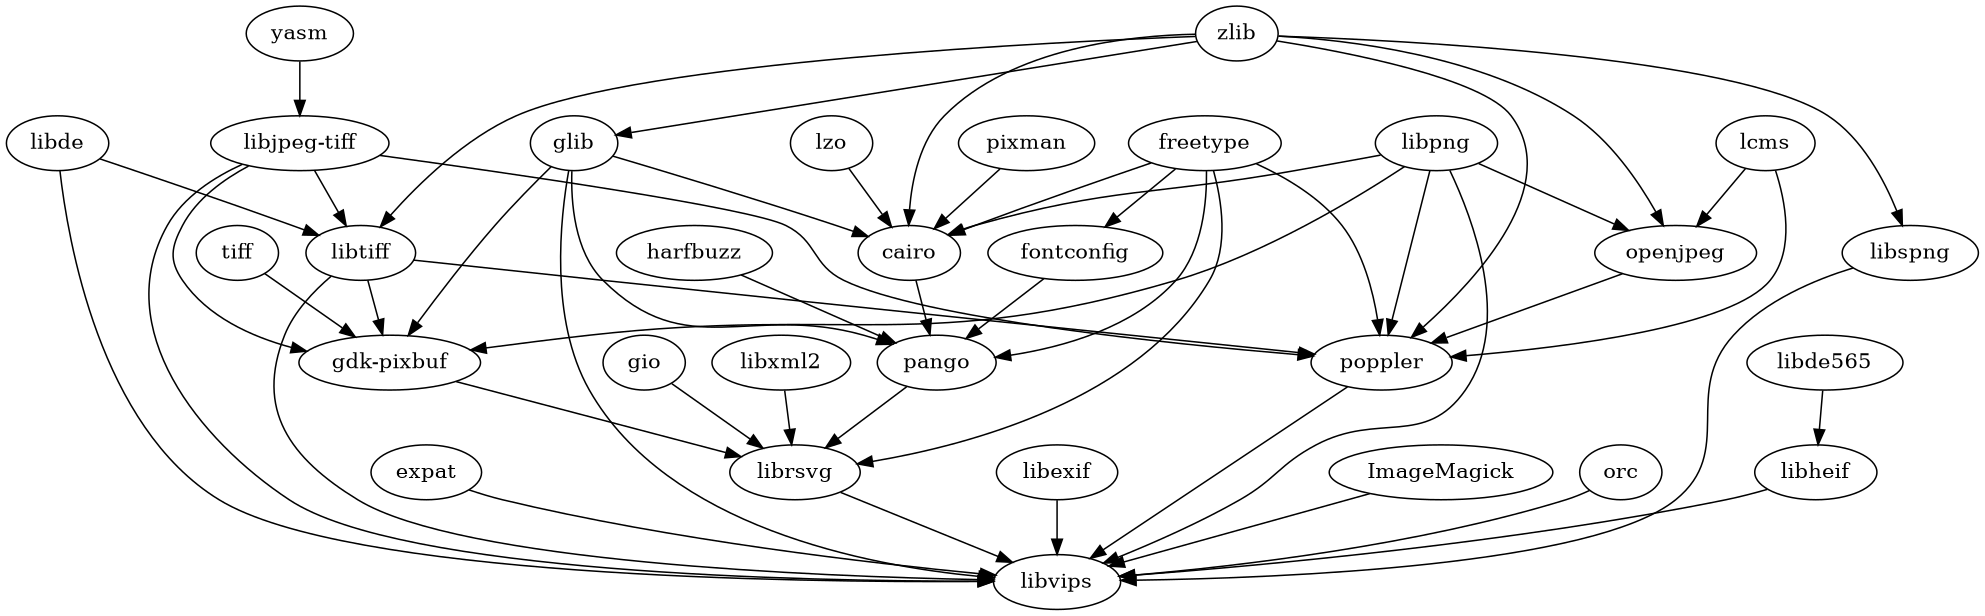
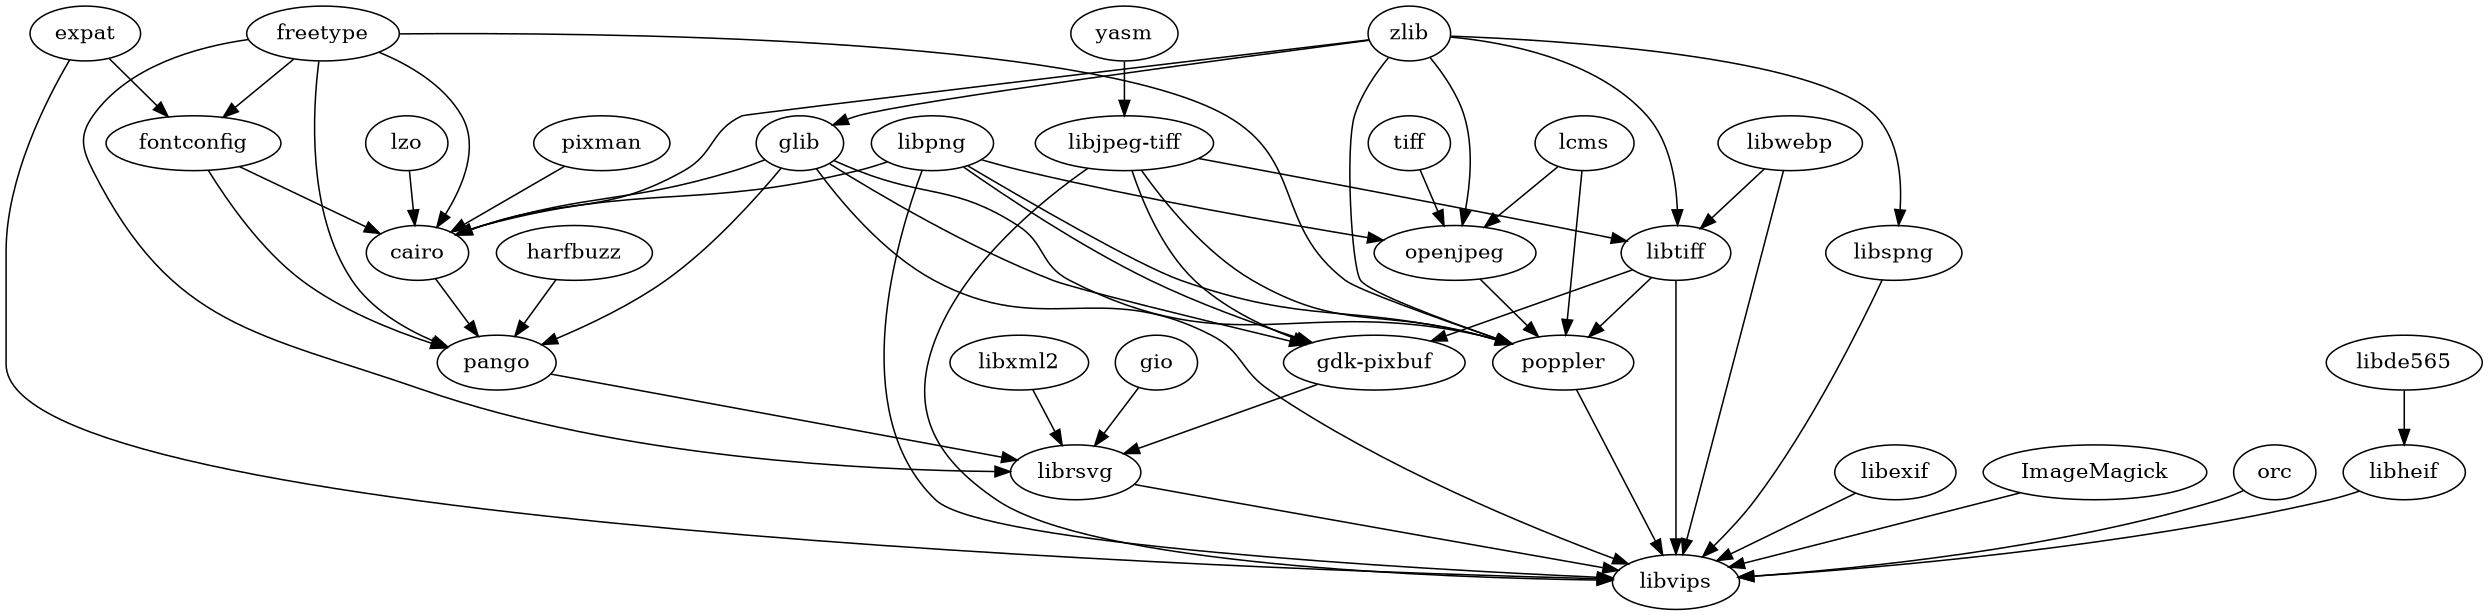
  digraph {
    glib
    libvips
    poppler
    cairo
    "gdk-pixbuf"
    pango
    librsvg
    expat
    fontconfig
    n10 [label="libjpeg-tiff"]
    libtiff
    libexif
    libspng
    libpng
    openjpeg
    ImageMagick
    orc
-   libwebp [label=libde]
+   libwebp
    libheif
    zlib
    yasm
    freetype
    gio
    libxml2
    lcms
    n26 [label=libde565]
    pixman
    lzo
    harfbuzz
    tiff
    glib -> libvips
+   glib -> poppler
    glib -> cairo
    glib -> "gdk-pixbuf"
    glib -> pango
    poppler -> libvips
    cairo -> pango
    "gdk-pixbuf" -> librsvg
    pango -> librsvg
    librsvg -> libvips
    expat -> libvips
+   expat -> fontconfig
+   fontconfig -> cairo
    fontconfig -> pango
    n10 -> libvips
    n10 -> poppler
    n10 -> "gdk-pixbuf"
    n10 -> libtiff
    libtiff -> libvips
    libtiff -> poppler
    libtiff -> "gdk-pixbuf"
    libexif -> libvips
    libspng -> libvips
    libpng -> libvips
    libpng -> poppler
    libpng -> cairo
    libpng -> "gdk-pixbuf"
    libpng -> openjpeg
    openjpeg -> poppler
    ImageMagick -> libvips
    orc -> libvips
    libwebp -> libvips
    libwebp -> libtiff
    libheif -> libvips
    zlib -> glib
    zlib -> poppler
    zlib -> cairo
    zlib -> libtiff
    zlib -> libspng
    zlib -> openjpeg
    yasm -> n10
    freetype -> poppler
    freetype -> cairo
    freetype -> pango
    freetype -> librsvg
    freetype -> fontconfig
    gio -> librsvg
    libxml2 -> librsvg
    lcms -> poppler
    lcms -> openjpeg
    n26 -> libheif
    pixman -> cairo
    lzo -> cairo
    harfbuzz -> pango
-   tiff -> "gdk-pixbuf"
+   tiff -> openjpeg
  }
